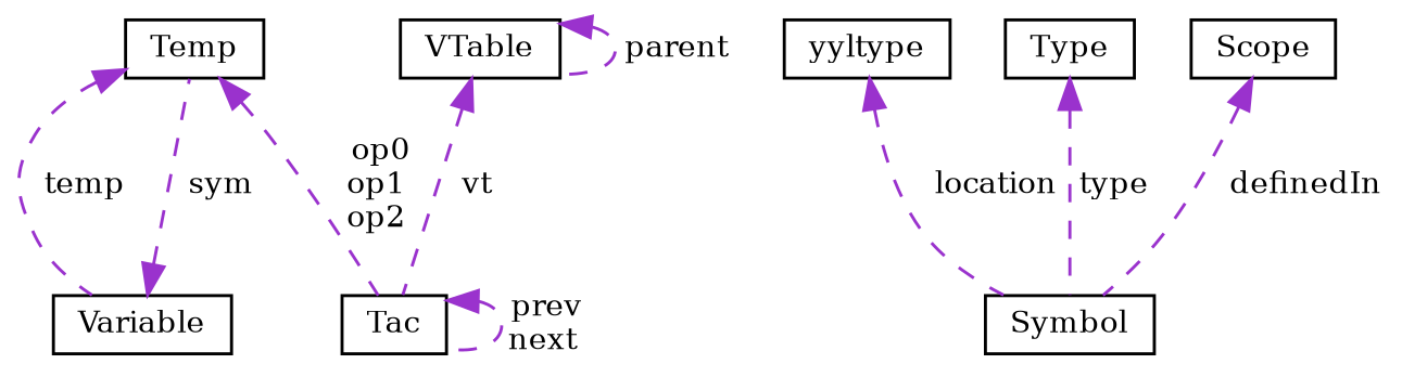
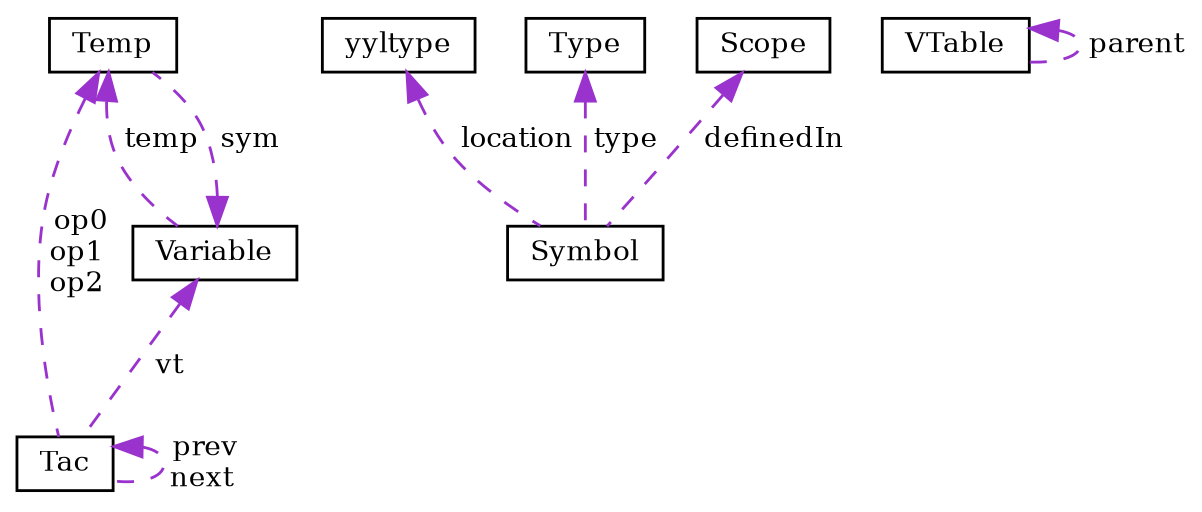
  digraph {
    fontname="DejaVu Serif"
    node [color=black fillcolor=white fontname="DejaVu Serif" fontsize=10 shape=record style=filled]
    edge [color=darkorchid3 dir=back fontname="DejaVu Serif" fontsize=10 labelfontname=Helvetica labelfontsize=10 style=dashed]
    n1 [height=0.2 label=Tac width=0.4]
    n2 [height=0.2 label=Temp width=0.4]
    n3 [height=0.2 label=Variable width=0.4]
    n4 [height=0.2 label=Symbol width=0.4]
    n5 [height=0.2 label=yyltype width=0.4]
    n6 [height=0.2 label=Type width=0.4]
    n7 [height=0.2 label=Scope width=0.4]
    n8 [height=0.2 label=VTable width=0.4]
    n1 -> n1 [label=" prev\nnext"]
    n2 -> n1 [label=" op0\nop1\nop2"]
    n2 -> n3 [label=" temp"]
    n3 -> n2 [label=" sym"]
    n5 -> n4 [label=" location"]
    n6 -> n4 [label=" type"]
    n7 -> n4 [label=" definedIn"]
-   n8 -> n1 [label=" vt"]
+   n3 -> n1 [label=" vt"]
    n8 -> n8 [label=" parent"]
  }
